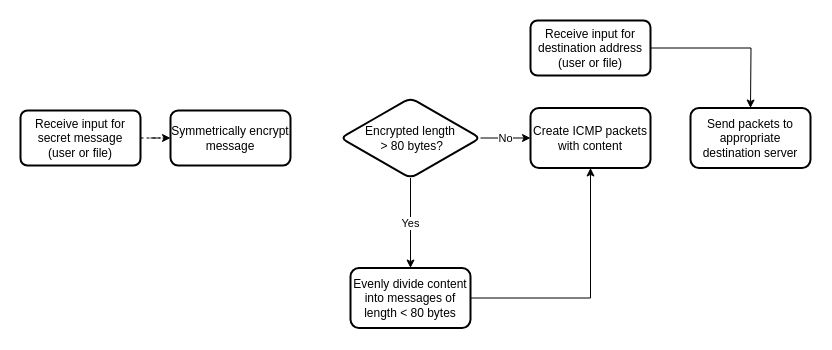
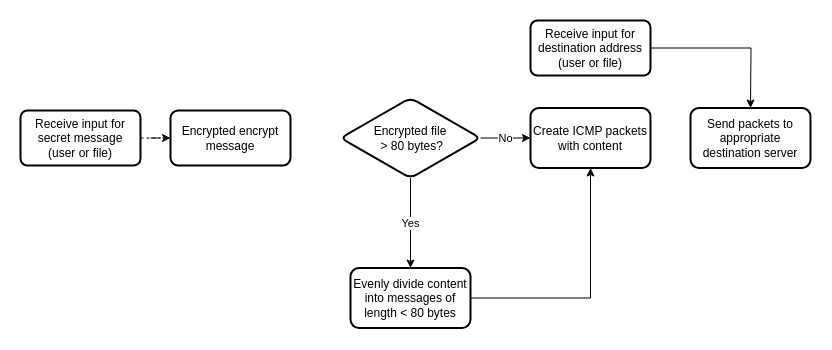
  <mxCell id="0" />
  <mxCell id="1" parent="0" />
  <mxCell id="2" value="" style="edgeStyle=orthogonalEdgeStyle;rounded=0;orthogonalLoop=1;jettySize=auto;html=1;dashed=1;" edge="1" parent="1" source="3" target="4"><mxGeometry relative="1" as="geometry" /></mxCell>
  <mxCell id="3" value="Receive input for secret message&lt;br&gt;(user or file)" style="rounded=1;whiteSpace=wrap;html=1;absoluteArcSize=1;arcSize=14;strokeWidth=2;" vertex="1" parent="1"><mxGeometry x="20" y="110" width="120" height="55" as="geometry" /></mxCell>
- <mxCell id="4" value="Symmetrically encrypt message" style="whiteSpace=wrap;html=1;rounded=1;arcSize=14;strokeWidth=2;" vertex="1" parent="1"><mxGeometry x="170" y="110" width="120" height="55" as="geometry" /></mxCell>
+ <mxCell id="4" value="Encrypted encrypt message" style="whiteSpace=wrap;html=1;rounded=1;arcSize=14;strokeWidth=2;" vertex="1" parent="1"><mxGeometry x="170" y="110" width="120" height="55" as="geometry" /></mxCell>
  <mxCell id="5" value="No" style="edgeStyle=orthogonalEdgeStyle;rounded=0;orthogonalLoop=1;jettySize=auto;html=1;" edge="1" parent="1" source="7" target="8"><mxGeometry relative="1" as="geometry" /></mxCell>
  <mxCell id="6" value="Yes" style="edgeStyle=orthogonalEdgeStyle;rounded=0;orthogonalLoop=1;jettySize=auto;html=1;" edge="1" parent="1" source="7" target="10"><mxGeometry relative="1" as="geometry" /></mxCell>
- <mxCell id="7" value="Encrypted length&lt;br&gt;&amp;nbsp;&amp;gt; 80 bytes?" style="rhombus;whiteSpace=wrap;html=1;rounded=1;arcSize=14;strokeWidth=2;" vertex="1" parent="1"><mxGeometry x="340" y="97.5" width="140" height="80" as="geometry" /></mxCell>
+ <mxCell id="7" value="Encrypted file&lt;br&gt;&amp;nbsp;&amp;gt; 80 bytes?" style="rhombus;whiteSpace=wrap;html=1;rounded=1;arcSize=14;strokeWidth=2;" vertex="1" parent="1"><mxGeometry x="340" y="97.5" width="140" height="80" as="geometry" /></mxCell>
  <mxCell id="8" value="Create ICMP packets with content" style="whiteSpace=wrap;html=1;rounded=1;arcSize=14;strokeWidth=2;" vertex="1" parent="1"><mxGeometry x="530" y="107.5" width="120" height="60" as="geometry" /></mxCell>
  <mxCell id="9" value="" style="edgeStyle=orthogonalEdgeStyle;rounded=0;orthogonalLoop=1;jettySize=auto;html=1;entryX=0.5;entryY=1;entryDx=0;entryDy=0;" edge="1" parent="1" source="10" target="8"><mxGeometry relative="1" as="geometry"><mxPoint x="590" y="180" as="targetPoint" /><Array as="points"><mxPoint x="590" y="298" /></Array></mxGeometry></mxCell>
  <mxCell id="10" value="Evenly divide content into messages of length &amp;lt; 80 bytes" style="whiteSpace=wrap;html=1;rounded=1;arcSize=14;strokeWidth=2;" vertex="1" parent="1"><mxGeometry x="350" y="267.5" width="120" height="60" as="geometry" /></mxCell>
  <mxCell id="11" value="Send packets to appropriate destination server" style="whiteSpace=wrap;html=1;rounded=1;arcSize=14;strokeWidth=2;" vertex="1" parent="1"><mxGeometry x="690" y="107.5" width="120" height="60" as="geometry" /></mxCell>
  <mxCell id="12" value="" style="edgeStyle=orthogonalEdgeStyle;rounded=0;orthogonalLoop=1;jettySize=auto;html=1;" edge="1" parent="1" source="13"><mxGeometry relative="1" as="geometry"><mxPoint x="750" y="107.5" as="targetPoint" /></mxGeometry></mxCell>
  <mxCell id="13" value="Receive input for destination address&lt;br&gt;(user or file)" style="rounded=1;whiteSpace=wrap;html=1;absoluteArcSize=1;arcSize=14;strokeWidth=2;" vertex="1" parent="1"><mxGeometry x="530" y="20" width="120" height="55" as="geometry" /></mxCell>
